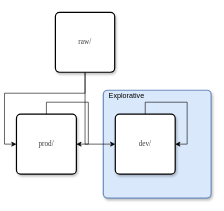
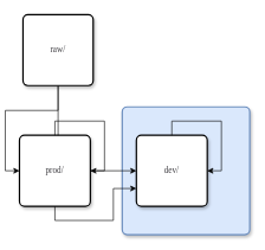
  <mxCell id="0" />
  <mxCell id="1" parent="0" />
  <mxCell id="2" value="" style="rounded=1;whiteSpace=wrap;html=1;absoluteArcSize=1;arcSize=14;strokeWidth=2;shadow=1;fillColor=#dae8fc;strokeColor=#6c8ebf;glass=0;sketch=0;" vertex="1" parent="1"><mxGeometry x="165" y="150" width="180" height="180" as="geometry" /></mxCell>
  <mxCell id="3" style="edgeStyle=orthogonalEdgeStyle;rounded=0;orthogonalLoop=1;jettySize=auto;html=1;exitX=0.5;exitY=1;exitDx=0;exitDy=0;entryX=0;entryY=0.5;entryDx=0;entryDy=0;" edge="1" parent="1" source="5" target="7"><mxGeometry relative="1" as="geometry" /></mxCell>
  <mxCell id="4" style="edgeStyle=orthogonalEdgeStyle;rounded=0;orthogonalLoop=1;jettySize=auto;html=1;exitX=0.5;exitY=1;exitDx=0;exitDy=0;entryX=0;entryY=0.5;entryDx=0;entryDy=0;" edge="1" parent="1" source="5" target="9"><mxGeometry relative="1" as="geometry" /></mxCell>
- <mxCell id="5" value="&lt;span lang=&quot;EN-US&quot; style=&quot;font-size: 9.0pt ; font-family: &amp;#34;consolas&amp;#34; ; color: #3d3c40&quot;&gt;raw/&lt;/span&gt;" style="rounded=1;whiteSpace=wrap;html=1;absoluteArcSize=1;arcSize=14;strokeWidth=2;shadow=1;" vertex="1" parent="1"><mxGeometry x="85" y="20" width="99" height="100" as="geometry" /></mxCell>
+ <mxCell id="5" value="&lt;span lang=&quot;EN-US&quot; style=&quot;font-size: 9.0pt ; font-family: &amp;#34;consolas&amp;#34; ; color: #3d3c40&quot;&gt;raw/&lt;/span&gt;" style="rounded=1;whiteSpace=wrap;html=1;absoluteArcSize=1;arcSize=14;strokeWidth=2;shadow=1;" vertex="1" parent="1"><mxGeometry x="25" y="20" width="99" height="100" as="geometry" /></mxCell>
+ <mxCell id="6" style="edgeStyle=orthogonalEdgeStyle;rounded=0;orthogonalLoop=1;jettySize=auto;html=1;exitX=0.5;exitY=1;exitDx=0;exitDy=0;entryX=0;entryY=0.75;entryDx=0;entryDy=0;" edge="1" parent="1" source="7" target="9"><mxGeometry relative="1" as="geometry" /></mxCell>
  <mxCell id="7" value="&lt;span lang=&quot;EN-US&quot; style=&quot;font-size: 9.0pt ; font-family: &amp;#34;consolas&amp;#34; ; color: #3d3c40&quot;&gt;prod/&lt;/span&gt;" style="rounded=1;whiteSpace=wrap;html=1;absoluteArcSize=1;arcSize=14;strokeWidth=2;shadow=1;" vertex="1" parent="1"><mxGeometry x="20" y="190" width="100" height="100" as="geometry" /></mxCell>
- <mxCell id="8" value="Explorative" style="text;html=1;strokeColor=none;fillColor=none;align=center;verticalAlign=middle;whiteSpace=wrap;rounded=0;shadow=1;" vertex="1" parent="1"><mxGeometry x="184" y="150" width="40" height="20" as="geometry" /></mxCell>
  <mxCell id="9" value="&lt;span style=&quot;color: rgb(61 , 60 , 64) ; font-family: &amp;#34;consolas&amp;#34;&quot;&gt;dev/&lt;/span&gt;" style="rounded=1;whiteSpace=wrap;html=1;absoluteArcSize=1;arcSize=14;strokeWidth=2;shadow=1;" vertex="1" parent="1"><mxGeometry x="185" y="190" width="100" height="100" as="geometry" /></mxCell>
  <mxCell id="10" style="edgeStyle=orthogonalEdgeStyle;rounded=0;orthogonalLoop=1;jettySize=auto;html=1;exitX=0.5;exitY=0;exitDx=0;exitDy=0;entryX=1;entryY=0.5;entryDx=0;entryDy=0;" edge="1" parent="1" source="9" target="9"><mxGeometry relative="1" as="geometry" /></mxCell>
  <mxCell id="11" style="edgeStyle=orthogonalEdgeStyle;rounded=0;orthogonalLoop=1;jettySize=auto;html=1;exitX=0.5;exitY=0;exitDx=0;exitDy=0;entryX=1;entryY=0.5;entryDx=0;entryDy=0;" edge="1" parent="1" source="7" target="7"><mxGeometry relative="1" as="geometry" /></mxCell>
